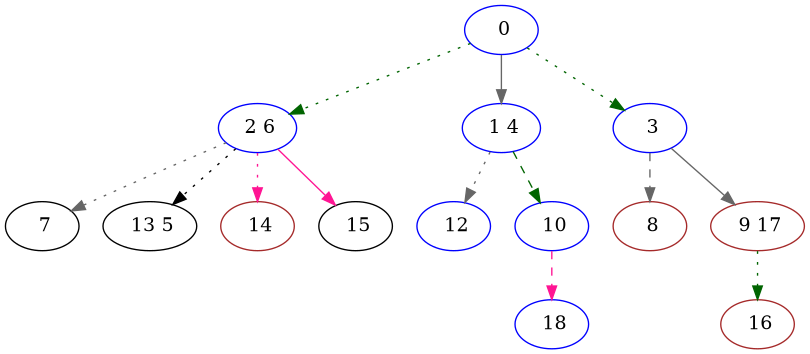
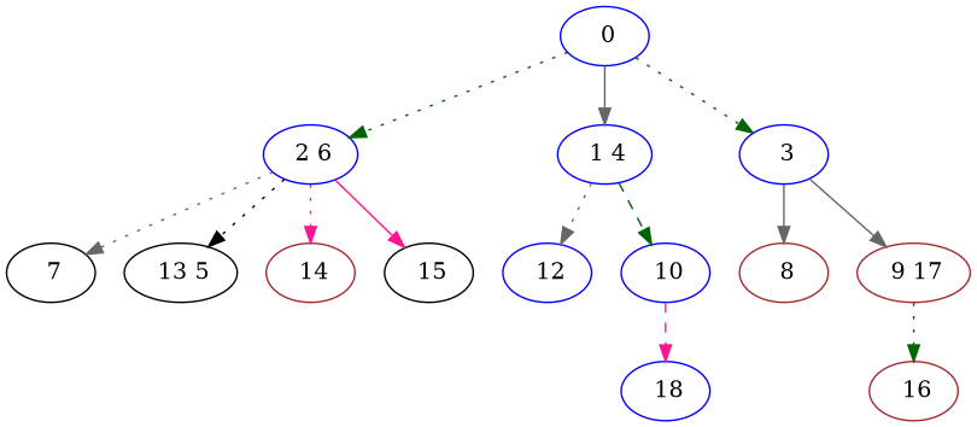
  digraph {
    node [color=blue]
    edge [color=gray40 style=dotted]
    " 0"
    " 2 6"
    " 1 4"
    " 3"
    " 7" [color=black]
    " 13 5" [color=black]
    " 14" [color=brown]
    " 15" [color=black]
    " 12"
    " 10"
    " 8" [color=brown]
    " 9 17" [color=brown]
    " 18"
    " 16" [color=brown]
    " 0" -> " 2 6" [color=darkgreen]
    " 0" -> " 1 4" [style=solid]
    " 0" -> " 3" [color=darkgreen]
    " 2 6" -> " 7"
    " 2 6" -> " 13 5" [color=black]
    " 2 6" -> " 14" [color=deeppink]
    " 2 6" -> " 15" [color=deeppink style=solid]
    " 1 4" -> " 12"
    " 1 4" -> " 10" [color=darkgreen style=dashed]
-   " 3" -> " 8" [style=dashed]
+   " 3" -> " 8" [style=solid]
    " 3" -> " 9 17" [style=solid]
    " 10" -> " 18" [color=deeppink style=dashed]
    " 9 17" -> " 16" [color=darkgreen]
  }
